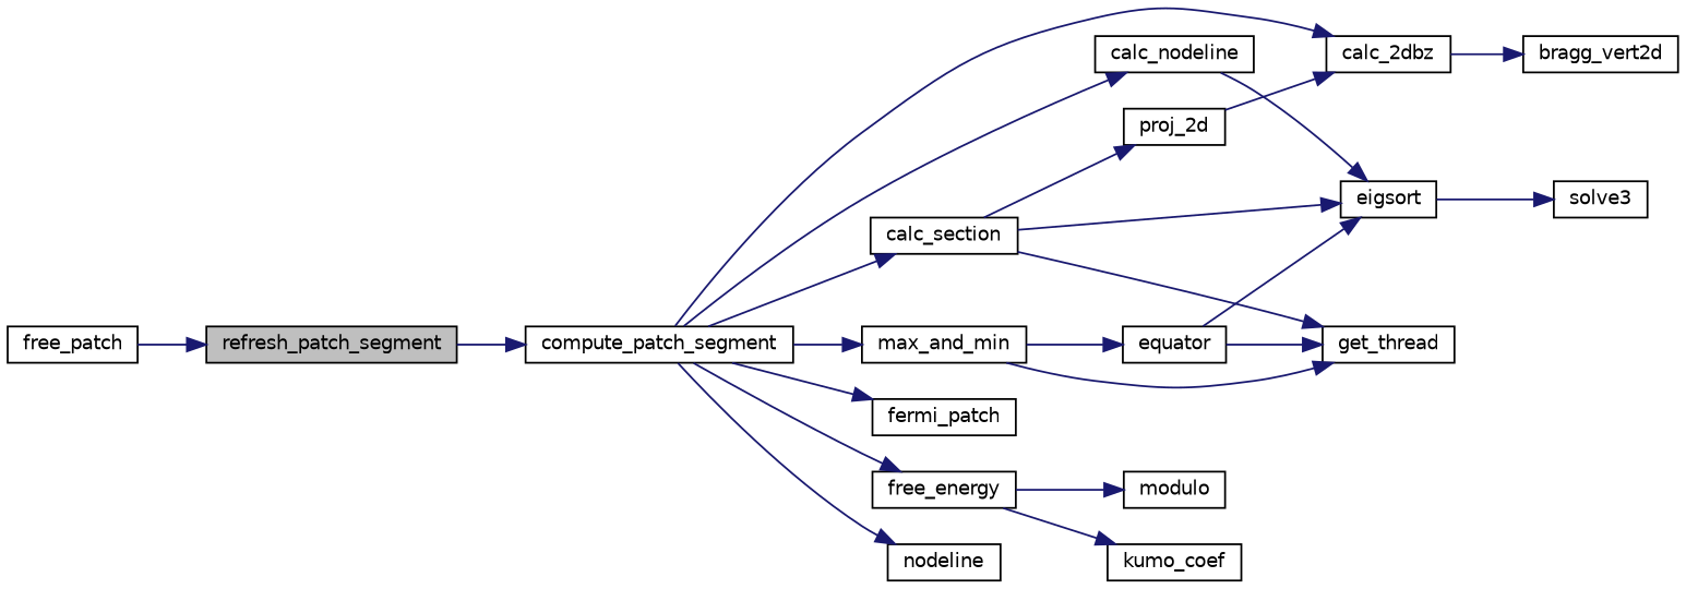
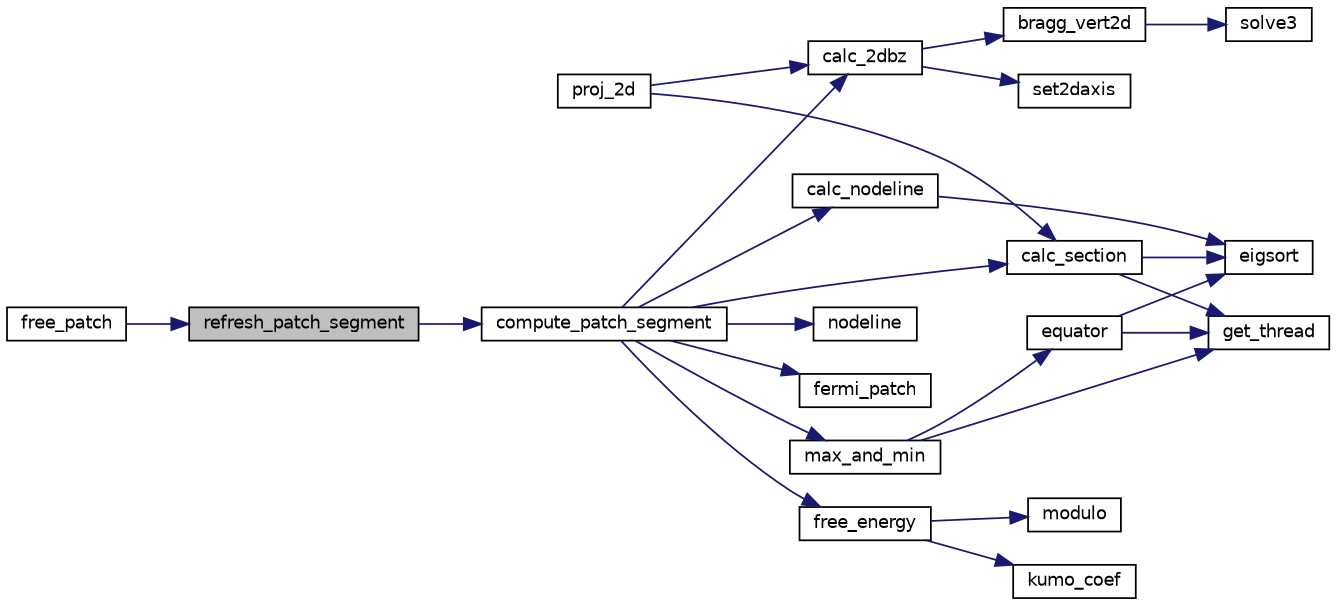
  digraph {
    rankdir=LR
    node [color=black fillcolor=white fontname=Helvetica fontsize=10 shape=record style=filled]
    edge [color=midnightblue fontname=Helvetica fontsize=10 labelfontname=Helvetica labelfontsize=10 style=solid]
    n1 [fillcolor=grey75 fontcolor=black height=0.2 label=refresh_patch_segment width=0.4]
    n2 [height=0.2 label=compute_patch_segment width=0.4]
    n3 [height=0.2 label=calc_2dbz width=0.4]
    n4 [height=0.2 label=calc_nodeline width=0.4]
    n5 [height=0.2 label=calc_section width=0.4]
    n6 [height=0.2 label=fermi_patch width=0.4]
    n7 [height=0.2 label=free_energy width=0.4]
    n8 [height=0.2 label=max_and_min width=0.4]
    n9 [height=0.2 label=nodeline width=0.4]
    n10 [height=0.2 label=free_patch width=0.4]
    n11 [height=0.2 label=bragg_vert2d width=0.4]
+   n12 [height=0.2 label=set2daxis width=0.4]
    n13 [height=0.2 label=eigsort width=0.4]
    n14 [height=0.2 label=proj_2d width=0.4]
    n15 [height=0.2 label=get_thread width=0.4]
    n16 [height=0.2 label=equator width=0.4]
    n17 [height=0.2 label=kumo_coef width=0.4]
    n18 [height=0.2 label=modulo width=0.4]
    n19 [height=0.2 label=solve3 width=0.4]
    n1 -> n2
    n2 -> n3
    n2 -> n4
    n2 -> n5
    n2 -> n6
    n2 -> n7
    n2 -> n8
    n2 -> n9
    n3 -> n11
+   n3 -> n12
    n4 -> n13
    n5 -> n13
-   n5 -> n14
+   n14 -> n5
    n5 -> n15
    n7 -> n17
    n7 -> n18
    n8 -> n15
    n8 -> n16
    n10 -> n1
-   n13 -> n19
+   n11 -> n19
    n14 -> n3
    n16 -> n13
    n16 -> n15
  }
